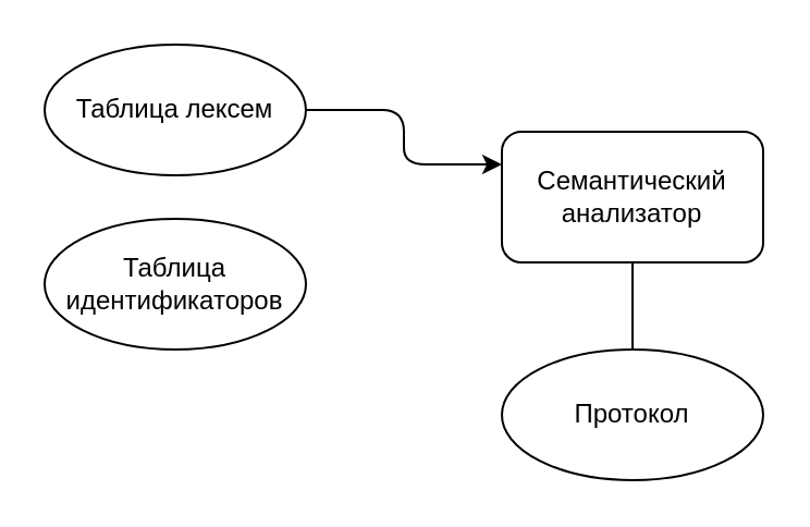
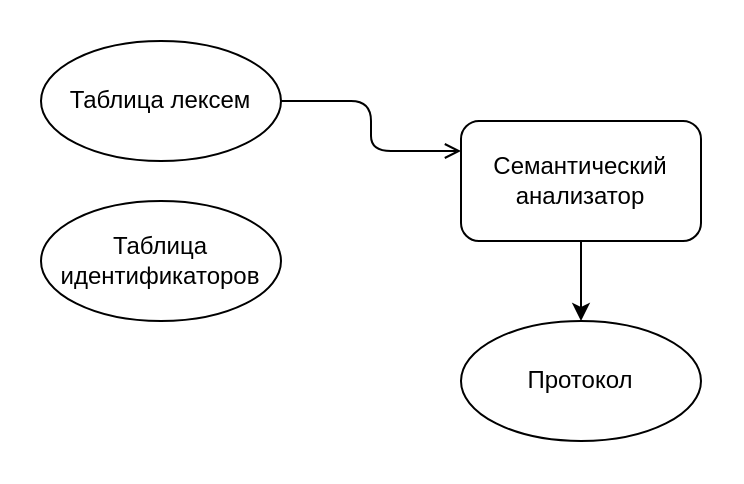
  <mxCell id="0" />
  <mxCell id="1" parent="0" />
- <mxCell id="2" style="edgeStyle=orthogonalEdgeStyle;curved=1;orthogonalLoop=1;jettySize=auto;html=1;exitX=0.5;exitY=1;exitDx=0;exitDy=0;entryX=0.5;entryY=0;entryDx=0;entryDy=0;endArrow=none;" parent="1" source="3" target="7" edge="1"><mxGeometry relative="1" as="geometry" /></mxCell>
+ <mxCell id="2" style="edgeStyle=orthogonalEdgeStyle;curved=1;orthogonalLoop=1;jettySize=auto;html=1;exitX=0.5;exitY=1;exitDx=0;exitDy=0;entryX=0.5;entryY=0;entryDx=0;entryDy=0;" parent="1" source="3" target="7" edge="1"><mxGeometry relative="1" as="geometry" /></mxCell>
  <mxCell id="3" value="Семантический анализатор" style="rounded=1;whiteSpace=wrap;html=1;" parent="1" vertex="1"><mxGeometry x="230" y="60" width="120" height="60" as="geometry" /></mxCell>
- <mxCell id="4" style="edgeStyle=orthogonalEdgeStyle;orthogonalLoop=1;jettySize=auto;html=1;exitX=1;exitY=0.5;exitDx=0;exitDy=0;entryX=0;entryY=0.25;entryDx=0;entryDy=0;rounded=1;" edge="1" parent="1" source="5" target="3"><mxGeometry relative="1" as="geometry" /></mxCell>
+ <mxCell id="4" style="edgeStyle=orthogonalEdgeStyle;orthogonalLoop=1;jettySize=auto;html=1;exitX=1;exitY=0.5;exitDx=0;exitDy=0;entryX=0;entryY=0.25;entryDx=0;entryDy=0;rounded=1;endArrow=open;" edge="1" parent="1" source="5" target="3"><mxGeometry relative="1" as="geometry" /></mxCell>
  <mxCell id="5" value="Таблица лексем" style="ellipse;whiteSpace=wrap;html=1;" parent="1" vertex="1"><mxGeometry x="20" y="20" width="120" height="60" as="geometry" /></mxCell>
  <mxCell id="6" value="Таблица идентификаторов" style="ellipse;whiteSpace=wrap;html=1;" parent="1" vertex="1"><mxGeometry x="20" y="100" width="120" height="60" as="geometry" /></mxCell>
  <mxCell id="7" value="Протокол" style="ellipse;whiteSpace=wrap;html=1;" parent="1" vertex="1"><mxGeometry x="230" y="160" width="120" height="60" as="geometry" /></mxCell>
